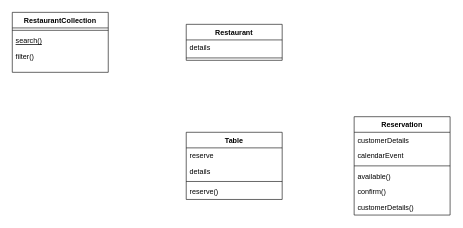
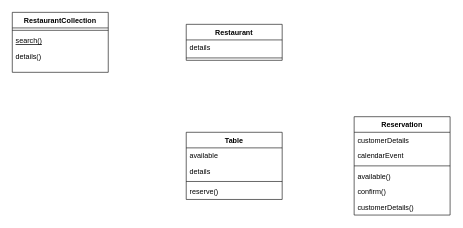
  <mxCell id="0" />
  <mxCell id="1" parent="0" />
  <mxCell id="2" value="RestaurantCollection" style="swimlane;fontStyle=1;align=center;verticalAlign=top;childLayout=stackLayout;horizontal=1;startSize=26;horizontalStack=0;resizeParent=1;resizeLast=0;collapsible=1;marginBottom=0;rounded=0;shadow=0;strokeWidth=1;" parent="1" vertex="1"><mxGeometry x="20" y="20" width="160" height="100" as="geometry"><mxRectangle x="130" y="380" width="160" height="26" as="alternateBounds" /></mxGeometry></mxCell>
  <mxCell id="3" value="" style="line;html=1;strokeWidth=1;align=left;verticalAlign=middle;spacingTop=-1;spacingLeft=3;spacingRight=3;rotatable=0;labelPosition=right;points=[];portConstraint=eastwest;" parent="2" vertex="1"><mxGeometry y="26" width="160" height="8" as="geometry" /></mxCell>
  <mxCell id="4" value="search()" style="text;align=left;verticalAlign=top;spacingLeft=4;spacingRight=4;overflow=hidden;rotatable=0;points=[[0,0.5],[1,0.5]];portConstraint=eastwest;fontStyle=4" parent="2" vertex="1"><mxGeometry y="34" width="160" height="26" as="geometry" /></mxCell>
- <mxCell id="5" value="filter()" style="text;align=left;verticalAlign=top;spacingLeft=4;spacingRight=4;overflow=hidden;rotatable=0;points=[[0,0.5],[1,0.5]];portConstraint=eastwest;" parent="2" vertex="1"><mxGeometry y="60" width="160" height="26" as="geometry" /></mxCell>
+ <mxCell id="5" value="details()" style="text;align=left;verticalAlign=top;spacingLeft=4;spacingRight=4;overflow=hidden;rotatable=0;points=[[0,0.5],[1,0.5]];portConstraint=eastwest;" parent="2" vertex="1"><mxGeometry y="60" width="160" height="26" as="geometry" /></mxCell>
  <mxCell id="6" value="Restaurant" style="swimlane;fontStyle=1;align=center;verticalAlign=top;childLayout=stackLayout;horizontal=1;startSize=26;horizontalStack=0;resizeParent=1;resizeLast=0;collapsible=1;marginBottom=0;rounded=0;shadow=0;strokeWidth=1;" parent="1" vertex="1"><mxGeometry x="310" y="40" width="160" height="60" as="geometry"><mxRectangle x="340" y="380" width="170" height="26" as="alternateBounds" /></mxGeometry></mxCell>
  <mxCell id="7" value="details" style="text;align=left;verticalAlign=top;spacingLeft=4;spacingRight=4;overflow=hidden;rotatable=0;points=[[0,0.5],[1,0.5]];portConstraint=eastwest;" parent="6" vertex="1"><mxGeometry y="26" width="160" height="26" as="geometry" /></mxCell>
  <mxCell id="8" value="" style="line;html=1;strokeWidth=1;align=left;verticalAlign=middle;spacingTop=-1;spacingLeft=3;spacingRight=3;rotatable=0;labelPosition=right;points=[];portConstraint=eastwest;" parent="6" vertex="1"><mxGeometry y="52" width="160" height="8" as="geometry" /></mxCell>
  <mxCell id="9" value="Table" style="swimlane;fontStyle=1;align=center;verticalAlign=top;childLayout=stackLayout;horizontal=1;startSize=26;horizontalStack=0;resizeParent=1;resizeLast=0;collapsible=1;marginBottom=0;rounded=0;shadow=0;strokeWidth=1;" vertex="1" parent="1"><mxGeometry x="310" y="220" width="160" height="112" as="geometry"><mxRectangle x="340" y="380" width="170" height="26" as="alternateBounds" /></mxGeometry></mxCell>
- <mxCell id="10" value="reserve" style="text;align=left;verticalAlign=top;spacingLeft=4;spacingRight=4;overflow=hidden;rotatable=0;points=[[0,0.5],[1,0.5]];portConstraint=eastwest;" vertex="1" parent="9"><mxGeometry y="26" width="160" height="26" as="geometry" /></mxCell>
+ <mxCell id="10" value="available" style="text;align=left;verticalAlign=top;spacingLeft=4;spacingRight=4;overflow=hidden;rotatable=0;points=[[0,0.5],[1,0.5]];portConstraint=eastwest;" vertex="1" parent="9"><mxGeometry y="26" width="160" height="26" as="geometry" /></mxCell>
  <mxCell id="11" value="details" style="text;align=left;verticalAlign=top;spacingLeft=4;spacingRight=4;overflow=hidden;rotatable=0;points=[[0,0.5],[1,0.5]];portConstraint=eastwest;" vertex="1" parent="9"><mxGeometry y="52" width="160" height="26" as="geometry" /></mxCell>
  <mxCell id="12" value="" style="line;html=1;strokeWidth=1;align=left;verticalAlign=middle;spacingTop=-1;spacingLeft=3;spacingRight=3;rotatable=0;labelPosition=right;points=[];portConstraint=eastwest;" vertex="1" parent="9"><mxGeometry y="78" width="160" height="8" as="geometry" /></mxCell>
  <mxCell id="13" value="reserve()" style="text;align=left;verticalAlign=top;spacingLeft=4;spacingRight=4;overflow=hidden;rotatable=0;points=[[0,0.5],[1,0.5]];portConstraint=eastwest;" vertex="1" parent="9"><mxGeometry y="86" width="160" height="26" as="geometry" /></mxCell>
  <mxCell id="14" value="Reservation" style="swimlane;fontStyle=1;align=center;verticalAlign=top;childLayout=stackLayout;horizontal=1;startSize=26;horizontalStack=0;resizeParent=1;resizeParentMax=0;resizeLast=0;collapsible=1;marginBottom=0;" vertex="1" parent="1"><mxGeometry x="590" y="194" width="160" height="164" as="geometry" /></mxCell>
  <mxCell id="15" value="customerDetails" style="text;strokeColor=none;fillColor=none;align=left;verticalAlign=top;spacingLeft=4;spacingRight=4;overflow=hidden;rotatable=0;points=[[0,0.5],[1,0.5]];portConstraint=eastwest;" vertex="1" parent="14"><mxGeometry y="26" width="160" height="26" as="geometry" /></mxCell>
  <mxCell id="16" value="calendarEvent" style="text;strokeColor=none;fillColor=none;align=left;verticalAlign=top;spacingLeft=4;spacingRight=4;overflow=hidden;rotatable=0;points=[[0,0.5],[1,0.5]];portConstraint=eastwest;" vertex="1" parent="14"><mxGeometry y="52" width="160" height="26" as="geometry" /></mxCell>
  <mxCell id="17" value="" style="line;strokeWidth=1;fillColor=none;align=left;verticalAlign=middle;spacingTop=-1;spacingLeft=3;spacingRight=3;rotatable=0;labelPosition=right;points=[];portConstraint=eastwest;" vertex="1" parent="14"><mxGeometry y="78" width="160" height="8" as="geometry" /></mxCell>
  <mxCell id="18" value="available()" style="text;strokeColor=none;fillColor=none;align=left;verticalAlign=top;spacingLeft=4;spacingRight=4;overflow=hidden;rotatable=0;points=[[0,0.5],[1,0.5]];portConstraint=eastwest;" vertex="1" parent="14"><mxGeometry y="86" width="160" height="26" as="geometry" /></mxCell>
  <mxCell id="19" value="confirm()" style="text;strokeColor=none;fillColor=none;align=left;verticalAlign=top;spacingLeft=4;spacingRight=4;overflow=hidden;rotatable=0;points=[[0,0.5],[1,0.5]];portConstraint=eastwest;" vertex="1" parent="14"><mxGeometry y="112" width="160" height="26" as="geometry" /></mxCell>
  <mxCell id="20" value="customerDetails()" style="text;strokeColor=none;fillColor=none;align=left;verticalAlign=top;spacingLeft=4;spacingRight=4;overflow=hidden;rotatable=0;points=[[0,0.5],[1,0.5]];portConstraint=eastwest;" vertex="1" parent="14"><mxGeometry y="138" width="160" height="26" as="geometry" /></mxCell>
